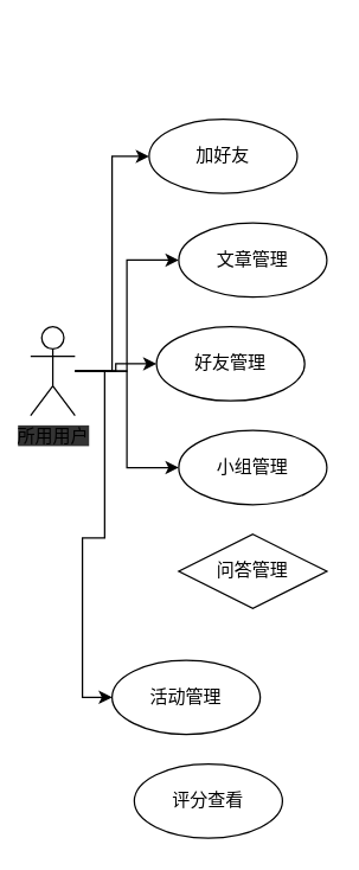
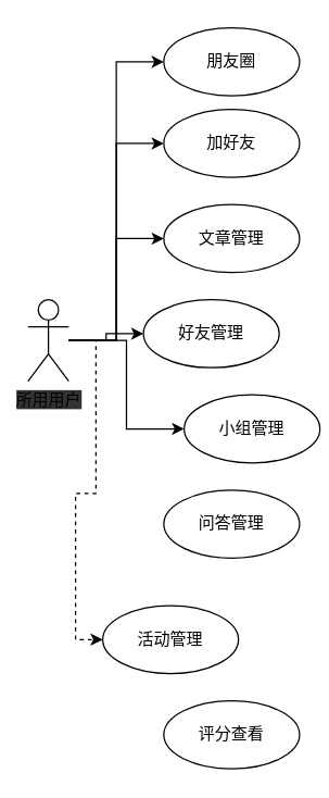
  <mxCell id="0" />
  <mxCell id="1" parent="0" />
+ <mxCell id="2" style="edgeStyle=orthogonalEdgeStyle;rounded=0;orthogonalLoop=1;jettySize=auto;html=1;entryX=0;entryY=0.5;entryDx=0;entryDy=0;" edge="1" parent="1" source="8" target="9"><mxGeometry relative="1" as="geometry" /></mxCell>
  <mxCell id="3" style="edgeStyle=orthogonalEdgeStyle;rounded=0;orthogonalLoop=1;jettySize=auto;html=1;entryX=0;entryY=0.5;entryDx=0;entryDy=0;" edge="1" parent="1" source="8" target="10"><mxGeometry relative="1" as="geometry" /></mxCell>
  <mxCell id="4" style="edgeStyle=orthogonalEdgeStyle;rounded=0;orthogonalLoop=1;jettySize=auto;html=1;entryX=0;entryY=0.5;entryDx=0;entryDy=0;" edge="1" parent="1" source="8" target="11"><mxGeometry relative="1" as="geometry" /></mxCell>
  <mxCell id="5" style="edgeStyle=orthogonalEdgeStyle;rounded=0;orthogonalLoop=1;jettySize=auto;html=1;entryX=0;entryY=0.5;entryDx=0;entryDy=0;" edge="1" parent="1" source="8" target="12"><mxGeometry relative="1" as="geometry" /></mxCell>
  <mxCell id="6" style="edgeStyle=orthogonalEdgeStyle;rounded=0;orthogonalLoop=1;jettySize=auto;html=1;entryX=0;entryY=0.5;entryDx=0;entryDy=0;" edge="1" parent="1" source="8" target="13"><mxGeometry relative="1" as="geometry" /></mxCell>
- <mxCell id="7" style="edgeStyle=orthogonalEdgeStyle;rounded=0;orthogonalLoop=1;jettySize=auto;html=1;entryX=0;entryY=0.5;entryDx=0;entryDy=0;" edge="1" parent="1" source="8" target="15"><mxGeometry relative="1" as="geometry" /></mxCell>
+ <mxCell id="7" style="edgeStyle=orthogonalEdgeStyle;rounded=0;orthogonalLoop=1;jettySize=auto;html=1;entryX=0;entryY=0.5;entryDx=0;entryDy=0;dashed=1;" edge="1" parent="1" source="8" target="15"><mxGeometry relative="1" as="geometry" /></mxCell>
  <mxCell id="8" value="所用用户" style="shape=umlActor;verticalLabelPosition=bottom;labelBackgroundColor=#333333;verticalAlign=top;html=1;outlineConnect=0;" vertex="1" parent="1"><mxGeometry x="20" y="220" width="30" height="60" as="geometry" /></mxCell>
- <mxCell id="10" value="加好友" style="ellipse;whiteSpace=wrap;html=1;" vertex="1" parent="1"><mxGeometry x="100" y="80" width="100" height="50" as="geometry" /></mxCell>
+ <mxCell id="9" value="朋友圈" style="ellipse;whiteSpace=wrap;html=1;" vertex="1" parent="1"><mxGeometry x="120" y="20" width="100" height="50" as="geometry" /></mxCell>
+ <mxCell id="10" value="加好友" style="ellipse;whiteSpace=wrap;html=1;" vertex="1" parent="1"><mxGeometry x="120" y="80" width="100" height="50" as="geometry" /></mxCell>
  <mxCell id="11" value="文章管理" style="ellipse;whiteSpace=wrap;html=1;" vertex="1" parent="1"><mxGeometry x="120" y="150" width="100" height="50" as="geometry" /></mxCell>
  <mxCell id="12" value="好友管理" style="ellipse;whiteSpace=wrap;html=1;" vertex="1" parent="1"><mxGeometry x="105" y="220" width="100" height="50" as="geometry" /></mxCell>
- <mxCell id="13" value="小组管理" style="ellipse;whiteSpace=wrap;html=1;" vertex="1" parent="1"><mxGeometry x="120" y="290" width="100" height="50" as="geometry" /></mxCell>
- <mxCell id="14" value="问答管理" style="rhombus;whiteSpace=wrap;html=1;" vertex="1" parent="1"><mxGeometry x="120" y="360" width="100" height="50" as="geometry" /></mxCell>
+ <mxCell id="13" value="小组管理" style="ellipse;whiteSpace=wrap;html=1;" vertex="1" parent="1"><mxGeometry x="135" y="290" width="100" height="50" as="geometry" /></mxCell>
+ <mxCell id="14" value="问答管理" style="ellipse;whiteSpace=wrap;html=1;" vertex="1" parent="1"><mxGeometry x="120" y="360" width="100" height="50" as="geometry" /></mxCell>
  <mxCell id="15" value="活动管理" style="ellipse;whiteSpace=wrap;html=1;" vertex="1" parent="1"><mxGeometry x="75" y="445" width="100" height="50" as="geometry" /></mxCell>
- <mxCell id="16" value="评分查看" style="ellipse;whiteSpace=wrap;html=1;" vertex="1" parent="1"><mxGeometry x="90" y="515" width="100" height="50" as="geometry" /></mxCell>
+ <mxCell id="16" value="评分查看" style="ellipse;whiteSpace=wrap;html=1;" vertex="1" parent="1"><mxGeometry x="120" y="515" width="100" height="50" as="geometry" /></mxCell>
